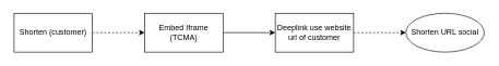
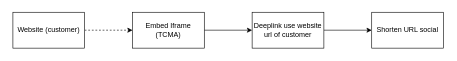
  <mxCell id="0" />
  <mxCell id="1" parent="0" />
  <mxCell id="2" value="" style="edgeStyle=orthogonalEdgeStyle;rounded=0;orthogonalLoop=1;jettySize=auto;html=1;dashed=1;" edge="1" parent="1" source="3" target="5"><mxGeometry relative="1" as="geometry" /></mxCell>
- <mxCell id="3" value="Shorten (customer)" style="rounded=0;whiteSpace=wrap;html=1;" vertex="1" parent="1"><mxGeometry x="20" y="20" width="120" height="60" as="geometry" /></mxCell>
+ <mxCell id="3" value="Website (customer)" style="rounded=0;whiteSpace=wrap;html=1;" vertex="1" parent="1"><mxGeometry x="20" y="20" width="120" height="60" as="geometry" /></mxCell>
  <mxCell id="4" value="" style="edgeStyle=orthogonalEdgeStyle;rounded=0;orthogonalLoop=1;jettySize=auto;html=1;" edge="1" parent="1" source="5" target="7"><mxGeometry relative="1" as="geometry" /></mxCell>
  <mxCell id="5" value="Embed Iframe (TCMA)" style="whiteSpace=wrap;html=1;rounded=0;" vertex="1" parent="1"><mxGeometry x="220" y="20" width="120" height="60" as="geometry" /></mxCell>
- <mxCell id="6" value="" style="edgeStyle=orthogonalEdgeStyle;rounded=0;orthogonalLoop=1;jettySize=auto;html=1;dashed=1;" edge="1" parent="1" source="7" target="8"><mxGeometry relative="1" as="geometry" /></mxCell>
+ <mxCell id="6" value="" style="edgeStyle=orthogonalEdgeStyle;rounded=0;orthogonalLoop=1;jettySize=auto;html=1;" edge="1" parent="1" source="7" target="8"><mxGeometry relative="1" as="geometry" /></mxCell>
  <mxCell id="7" value="Deeplink use website url of customer" style="whiteSpace=wrap;html=1;rounded=0;" vertex="1" parent="1"><mxGeometry x="420" y="20" width="120" height="60" as="geometry" /></mxCell>
- <mxCell id="8" value="Shorten URL social" style="ellipse;whiteSpace=wrap;html=1;" vertex="1" parent="1"><mxGeometry x="620" y="20" width="120" height="60" as="geometry" /></mxCell>
+ <mxCell id="8" value="Shorten URL social" style="whiteSpace=wrap;html=1;rounded=0;" vertex="1" parent="1"><mxGeometry x="620" y="20" width="120" height="60" as="geometry" /></mxCell>
